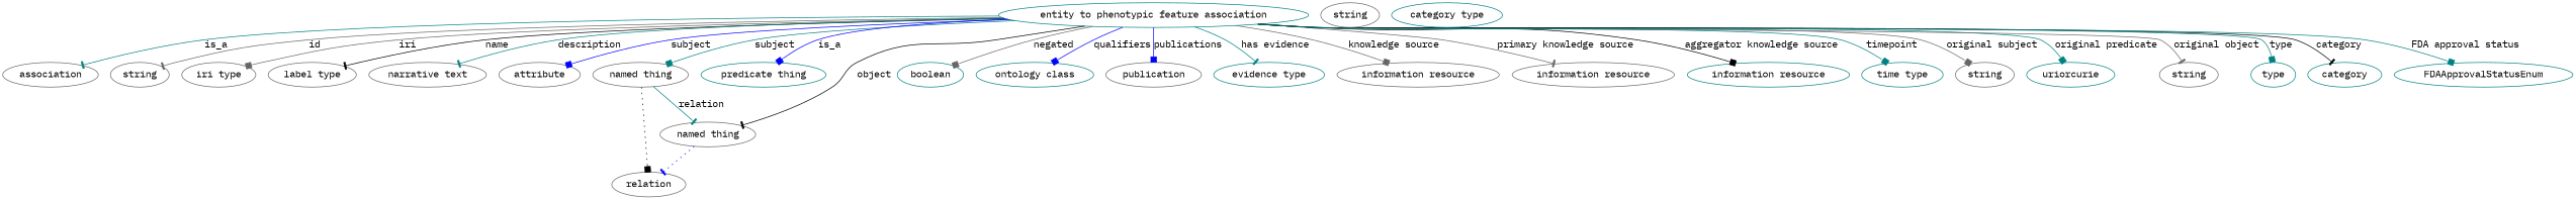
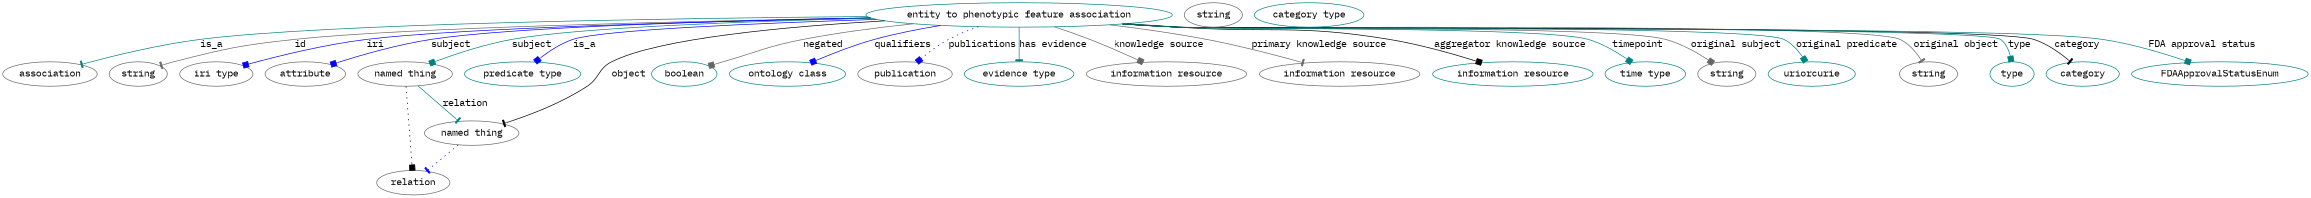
  digraph {
    fontname="IBM Plex Mono"
    node [color=gray40 fontname="IBM Plex Mono"]
    edge [arrowhead=box color=teal fontname="IBM Plex Mono" style=solid]
    n1 [color=teal height=0.5 label="entity to phenotypic feature association" width=5.4342]
    association [height=0.5 width=1.7332]
    n3 [height=0.5 label=string width=1.0652]
    n4 [height=0.5 label="iri type" width=1.2277]
-   n5 [height=0.5 label="label type" width=1.5707]
-   n6 [height=0.5 label="narrative text" width=2.0943]
    n7 [height=0.5 label=attribute width=1.4443]
    n8 [height=0.5 label="named thing" width=1.9318]
-   n9 [color=teal height=0.5 label="predicate thing" width=2.1665]
+   n9 [color=teal height=0.5 label="predicate type" width=2.1665]
    n10 [height=0.5 label="named thing" width=1.9318]
    n11 [color=teal height=0.5 label=boolean width=1.2999]
    n12 [color=teal height=0.5 label="ontology class" width=2.1304]
    n13 [height=0.5 label=publication width=1.7332]
    n14 [color=teal height=0.5 label="evidence type" width=2.0943]
    n15 [height=0.5 label="information resource" width=3.015]
    n16 [height=0.5 label="information resource" width=3.015]
    n17 [color=teal height=0.5 label="information resource" width=3.015]
    n18 [color=teal height=0.5 label="time type" width=1.5346]
    n19 [height=0.5 label=string width=1.0652]
    n20 [color=teal height=0.5 label=uriorcurie width=1.5887]
    n21 [height=0.5 label=string width=1.0652]
    type [color=teal height=0.5 width=0.86659]
    category [color=teal height=0.5 width=1.4263]
    n24 [color=teal height=0.5 label=FDAApprovalStatusEnum width=3.6108]
    relation [height=0.5 width=1.2999]
    n26 [height=0.5 label=string width=1.0652]
    n27 [color=teal height=0.5 label="category type" width=2.0762]
    n1 -> association [arrowhead=tee label=is_a style=""]
    n1 -> n3 [arrowhead=tee color=gray40 label=id]
-   n1 -> n4 [color=gray40 label=iri]
-   n1 -> n5 [arrowhead=tee color=black label=name]
-   n1 -> n6 [arrowhead=tee label=description]
+   n1 -> n4 [color=blue label=iri]
    n1 -> n7 [color=blue label=subject]
    n1 -> n8 [label=subject]
    n1 -> n9 [color=blue label=is_a]
    n1 -> n10 [arrowhead=tee color=black label=object]
    n1 -> n11 [color=gray40 label=negated]
    n1 -> n12 [color=blue label=qualifiers]
-   n1 -> n13 [color=blue label=publications]
+   n1 -> n13 [color=blue label=publications style=dotted]
    n1 -> n14 [arrowhead=tee label="has evidence"]
    n1 -> n15 [color=gray40 label="knowledge source"]
    n1 -> n16 [arrowhead=tee color=gray40 label="primary knowledge source"]
    n1 -> n17 [color=black label="aggregator knowledge source"]
    n1 -> n18 [label=timepoint]
    n1 -> n19 [color=gray40 label="original subject"]
    n1 -> n20 [label="original predicate"]
    n1 -> n21 [arrowhead=tee color=gray40 label="original object"]
    n1 -> type [label=type]
    n1 -> category [arrowhead=tee color=black label=category]
    n1 -> n24 [label="FDA approval status"]
    n8 -> n10 [arrowhead=tee label=relation style=""]
    n8 -> relation [color=black style=dotted]
    n10 -> relation [arrowhead=tee color=blue style=dotted]
  }
